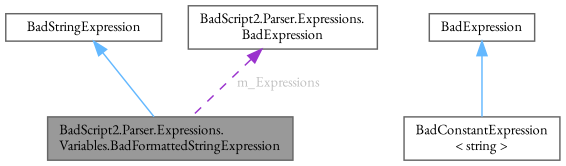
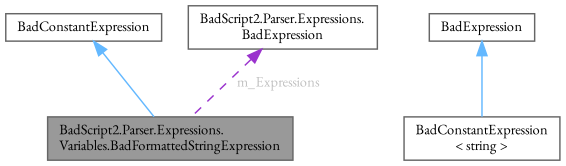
  digraph {
    fontname="EB Garamond"
    node [color=gray40 fillcolor=white fontname="EB Garamond" fontsize=10 shape=box style=filled]
    edge [color=steelblue1 dir=back fontname="EB Garamond" fontsize=10 labelfontname=Helvetica labelfontsize=10 style=solid]
    n1 [fillcolor=grey60 fontcolor=black height=0.2 label="BadScript2.Parser.Expressions.\lVariables.BadFormattedStringExpression" width=0.4]
-   n2 [height=0.2 label=BadStringExpression width=0.4]
+   n2 [height=0.2 label=BadConstantExpression width=0.4]
    n3 [height=0.2 label="BadConstantExpression\l\< string \>" width=0.4]
    n4 [height=0.2 label=BadExpression width=0.4]
    n5 [height=0.2 label="BadScript2.Parser.Expressions.\lBadExpression" width=0.4]
    n2 -> n1
    n4 -> n3
    n5 -> n1 [color=darkorchid3 fontcolor=grey label=" m_Expressions" style=dashed]
  }
